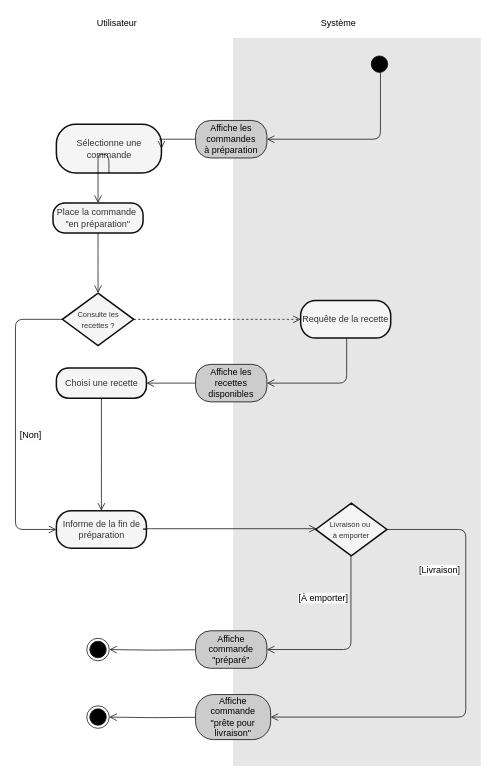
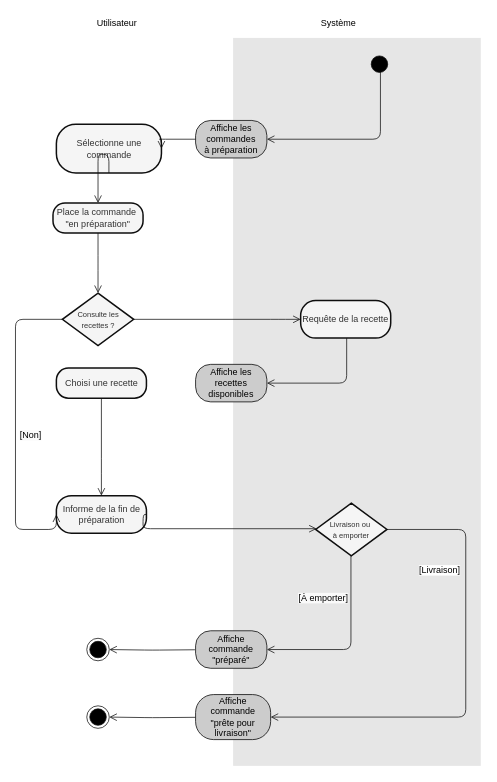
  <mxCell id="0" />
  <mxCell id="1" parent="0" />
  <mxCell id="2" value="" style="rounded=0;whiteSpace=wrap;html=1;strokeColor=none;fillColor=#E6E6E6;" vertex="1" parent="1"><mxGeometry x="310" y="50" width="330" height="970" as="geometry" /></mxCell>
  <mxCell id="3" value="" style="ellipse;html=1;shape=startState;fillColor=#000000;shadow=0;sketch=0;strokeColor=#0F0F0F;" vertex="1" parent="1"><mxGeometry x="490" y="70" width="30" height="30" as="geometry" /></mxCell>
  <mxCell id="4" value="" style="edgeStyle=orthogonalEdgeStyle;html=1;verticalAlign=bottom;endArrow=open;endSize=8;strokeColor=#0F0F0F;exitX=0.544;exitY=0.839;exitDx=0;exitDy=0;exitPerimeter=0;entryX=1;entryY=0.5;entryDx=0;entryDy=0;" edge="1" parent="1" source="3" target="5"><mxGeometry relative="1" as="geometry"><mxPoint x="480.13" y="150" as="targetPoint" /><mxPoint x="218" y="296" as="sourcePoint" /><Array as="points"><mxPoint x="506" y="185" /></Array></mxGeometry></mxCell>
  <mxCell id="5" value="Affiche les commandes&lt;br&gt;à préparation" style="rounded=1;whiteSpace=wrap;html=1;arcSize=40;shadow=0;sketch=0;fillColor=#CCCCCC;" vertex="1" parent="1"><mxGeometry x="260" y="160" width="95" height="50" as="geometry" /></mxCell>
  <mxCell id="6" value="Sélectionne une commande" style="rounded=1;whiteSpace=wrap;html=1;arcSize=40;fillColor=#f5f5f5;shadow=0;sketch=0;fontColor=#333333;strokeWidth=2;strokeColor=#0F0F0F;" vertex="1" parent="1"><mxGeometry x="74.5" y="165" width="140" height="65" as="geometry" /></mxCell>
  <mxCell id="7" value="" style="edgeStyle=orthogonalEdgeStyle;html=1;verticalAlign=bottom;endArrow=open;endSize=8;strokeColor=#0F0F0F;exitX=0;exitY=0.5;exitDx=0;exitDy=0;entryX=1;entryY=0.5;entryDx=0;entryDy=0;" edge="1" parent="1" source="5" target="6"><mxGeometry relative="1" as="geometry"><mxPoint x="181" y="189.83" as="targetPoint" /><mxPoint x="332.32" y="130" as="sourcePoint" /><Array as="points"><mxPoint x="210" y="185" /><mxPoint x="210" y="185" /></Array></mxGeometry></mxCell>
  <mxCell id="8" value="Place la commande&amp;nbsp;&lt;br&gt;&quot;en préparation&quot;" style="rounded=1;whiteSpace=wrap;html=1;arcSize=40;fillColor=#f5f5f5;shadow=0;sketch=0;fontColor=#333333;strokeWidth=2;strokeColor=#0F0F0F;" vertex="1" parent="1"><mxGeometry x="70" y="270" width="120" height="40" as="geometry" /></mxCell>
  <mxCell id="9" value="" style="edgeStyle=orthogonalEdgeStyle;html=1;verticalAlign=bottom;endArrow=open;endSize=8;strokeColor=#0F0F0F;exitX=0.5;exitY=1;exitDx=0;exitDy=0;" edge="1" parent="1" source="6"><mxGeometry relative="1" as="geometry"><mxPoint x="130" y="270" as="targetPoint" /><mxPoint x="270" y="195" as="sourcePoint" /><Array as="points"><mxPoint x="130" y="205" /></Array></mxGeometry></mxCell>
- <mxCell id="10" value="Informe de la fin de préparation" style="rounded=1;whiteSpace=wrap;html=1;arcSize=40;fillColor=#f5f5f5;shadow=0;sketch=0;fontColor=#333333;strokeWidth=2;strokeColor=#0F0F0F;" vertex="1" parent="1"><mxGeometry x="74.5" y="680" width="120" height="50" as="geometry" /></mxCell>
+ <mxCell id="10" value="Informe de la fin de préparation" style="rounded=1;whiteSpace=wrap;html=1;arcSize=40;fillColor=#f5f5f5;shadow=0;sketch=0;fontColor=#333333;strokeWidth=2;strokeColor=#0F0F0F;" vertex="1" parent="1"><mxGeometry x="74.5" y="660" width="120" height="50" as="geometry" /></mxCell>
  <mxCell id="11" value="" style="edgeStyle=orthogonalEdgeStyle;html=1;verticalAlign=bottom;endArrow=open;endSize=8;strokeColor=#0F0F0F;exitX=0.5;exitY=1;exitDx=0;exitDy=0;" edge="1" parent="1" source="8"><mxGeometry relative="1" as="geometry"><mxPoint x="130" y="390" as="targetPoint" /><mxPoint x="129.71" y="320" as="sourcePoint" /><Array as="points" /></mxGeometry></mxCell>
  <mxCell id="12" value="&lt;font style=&quot;font-size: 10px&quot;&gt;Livraison ou&amp;nbsp;&lt;br&gt;à emporter&lt;/font&gt;" style="rhombus;whiteSpace=wrap;html=1;fillColor=#f5f5f5;shadow=0;sketch=0;fontColor=#333333;strokeWidth=2;strokeColor=#0F0F0F;" vertex="1" parent="1"><mxGeometry x="420" y="670" width="95" height="70" as="geometry" /></mxCell>
  <mxCell id="13" value="" style="edgeStyle=orthogonalEdgeStyle;html=1;verticalAlign=bottom;endArrow=open;endSize=8;strokeColor=#0F0F0F;exitX=1;exitY=0.5;exitDx=0;exitDy=0;" edge="1" parent="1" source="10" target="12"><mxGeometry relative="1" as="geometry"><mxPoint x="220" y="703.5" as="targetPoint" /><mxPoint x="260" y="570" as="sourcePoint" /><Array as="points"><mxPoint x="190" y="704" /></Array></mxGeometry></mxCell>
  <mxCell id="14" value="" style="edgeStyle=orthogonalEdgeStyle;html=1;verticalAlign=bottom;endArrow=open;endSize=8;strokeColor=#0F0F0F;exitX=0.5;exitY=1;exitDx=0;exitDy=0;entryX=1;entryY=0.5;entryDx=0;entryDy=0;" edge="1" parent="1" target="16"><mxGeometry relative="1" as="geometry"><mxPoint x="467" y="805" as="targetPoint" /><mxPoint x="467" y="740" as="sourcePoint" /><Array as="points"><mxPoint x="467" y="865" /></Array></mxGeometry></mxCell>
  <mxCell id="15" value="" style="edgeStyle=orthogonalEdgeStyle;html=1;verticalAlign=bottom;endArrow=open;endSize=8;strokeColor=#0F0F0F;exitX=1;exitY=0.5;exitDx=0;exitDy=0;entryX=1;entryY=0.5;entryDx=0;entryDy=0;" edge="1" parent="1" source="12" target="19"><mxGeometry relative="1" as="geometry"><mxPoint x="620" y="911" as="targetPoint" /><mxPoint x="516.32" y="425.17" as="sourcePoint" /><Array as="points"><mxPoint x="620" y="705" /><mxPoint x="620" y="955" /></Array></mxGeometry></mxCell>
  <mxCell id="16" value="Affiche commande&lt;br&gt;&quot;préparé&quot;" style="rounded=1;whiteSpace=wrap;html=1;arcSize=40;shadow=0;sketch=0;fillColor=#CCCCCC;" vertex="1" parent="1"><mxGeometry x="260" y="840" width="95" height="50" as="geometry" /></mxCell>
  <mxCell id="17" value="" style="edgeStyle=orthogonalEdgeStyle;html=1;verticalAlign=bottom;endArrow=open;endSize=8;strokeColor=#0F0F0F;entryX=1;entryY=0.5;entryDx=0;entryDy=0;exitX=0.559;exitY=0.586;exitDx=0;exitDy=0;exitPerimeter=0;" edge="1" parent="1" target="18"><mxGeometry relative="1" as="geometry"><mxPoint x="161.86" y="955" as="targetPoint" /><Array as="points" /><mxPoint x="260" y="955.31" as="sourcePoint" /></mxGeometry></mxCell>
  <mxCell id="18" value="" style="ellipse;html=1;shape=endState;fillColor=#000000;shadow=0;sketch=0;strokeColor=#0F0F0F;" vertex="1" parent="1"><mxGeometry x="115" y="940" width="30" height="30" as="geometry" /></mxCell>
  <mxCell id="19" value="Affiche commande&lt;br&gt;&quot;prête pour livraison&quot;" style="rounded=1;whiteSpace=wrap;html=1;arcSize=40;shadow=0;sketch=0;fillColor=#CCCCCC;" vertex="1" parent="1"><mxGeometry x="260" y="925" width="100" height="60" as="geometry" /></mxCell>
  <mxCell id="20" value="" style="edgeStyle=orthogonalEdgeStyle;html=1;verticalAlign=bottom;endArrow=open;endSize=8;strokeColor=#0F0F0F;entryX=1;entryY=0.5;entryDx=0;entryDy=0;exitX=0.559;exitY=0.586;exitDx=0;exitDy=0;exitPerimeter=0;" edge="1" parent="1" target="21"><mxGeometry relative="1" as="geometry"><mxPoint x="161" y="865" as="targetPoint" /><Array as="points" /><mxPoint x="259.14" y="865.31" as="sourcePoint" /></mxGeometry></mxCell>
  <mxCell id="21" value="" style="ellipse;html=1;shape=endState;fillColor=#000000;shadow=0;sketch=0;strokeColor=#0F0F0F;" vertex="1" parent="1"><mxGeometry x="115" y="850" width="30" height="30" as="geometry" /></mxCell>
  <mxCell id="22" value="Système" style="text;html=1;align=center;verticalAlign=middle;resizable=0;points=[];autosize=1;strokeColor=none;" vertex="1" parent="1"><mxGeometry x="420" y="20" width="60" height="20" as="geometry" /></mxCell>
  <mxCell id="23" value="Utilisateur" style="text;html=1;align=center;verticalAlign=middle;resizable=0;points=[];autosize=1;strokeColor=none;" vertex="1" parent="1"><mxGeometry x="120" y="20" width="70" height="20" as="geometry" /></mxCell>
  <mxCell id="24" value="&lt;span style=&quot;background-color: rgb(255 , 255 , 255)&quot;&gt;[Livraison]&lt;/span&gt;" style="text;html=1;align=center;verticalAlign=middle;resizable=0;points=[];autosize=1;strokeColor=none;" vertex="1" parent="1"><mxGeometry x="550" y="750" width="70" height="20" as="geometry" /></mxCell>
  <mxCell id="25" value="&lt;span style=&quot;background-color: rgb(250 , 250 , 250)&quot;&gt;[À emporter]&lt;/span&gt;" style="text;html=1;align=center;verticalAlign=middle;resizable=0;points=[];autosize=1;strokeColor=none;" vertex="1" parent="1"><mxGeometry x="390" y="787" width="80" height="20" as="geometry" /></mxCell>
  <mxCell id="26" value="&lt;font size=&quot;1&quot;&gt;Consulte les recettes ?&lt;/font&gt;" style="rhombus;whiteSpace=wrap;html=1;fillColor=#f5f5f5;shadow=0;sketch=0;fontColor=#333333;strokeWidth=2;strokeColor=#0F0F0F;" vertex="1" parent="1"><mxGeometry x="82.5" y="390" width="95" height="70" as="geometry" /></mxCell>
  <mxCell id="27" value="" style="edgeStyle=orthogonalEdgeStyle;html=1;verticalAlign=bottom;endArrow=open;endSize=8;strokeColor=#0F0F0F;exitX=0;exitY=0.5;exitDx=0;exitDy=0;entryX=0;entryY=0.5;entryDx=0;entryDy=0;" edge="1" parent="1" source="26" target="10"><mxGeometry relative="1" as="geometry"><mxPoint x="431.357" y="624" as="targetPoint" /><mxPoint x="200" y="625" as="sourcePoint" /><Array as="points"><mxPoint x="20" y="425" /><mxPoint x="20" y="705" /></Array></mxGeometry></mxCell>
  <mxCell id="28" value="&lt;span style=&quot;background-color: rgb(250 , 250 , 250)&quot;&gt;[Non]&lt;/span&gt;" style="text;html=1;align=center;verticalAlign=middle;resizable=0;points=[];autosize=1;strokeColor=none;" vertex="1" parent="1"><mxGeometry x="20" y="570" width="40" height="20" as="geometry" /></mxCell>
- <mxCell id="29" value="" style="edgeStyle=orthogonalEdgeStyle;html=1;verticalAlign=bottom;endArrow=open;endSize=8;strokeColor=#0F0F0F;exitX=1;exitY=0.5;exitDx=0;exitDy=0;entryX=0;entryY=0.5;entryDx=0;entryDy=0;dashed=1;" edge="1" parent="1" source="26" target="30"><mxGeometry relative="1" as="geometry"><mxPoint x="270" y="370" as="targetPoint" /><mxPoint x="200" y="625" as="sourcePoint" /><Array as="points"><mxPoint x="370" y="425" /><mxPoint x="370" y="425" /></Array></mxGeometry></mxCell>
+ <mxCell id="29" value="" style="edgeStyle=orthogonalEdgeStyle;html=1;verticalAlign=bottom;endArrow=open;endSize=8;strokeColor=#0F0F0F;exitX=1;exitY=0.5;exitDx=0;exitDy=0;entryX=0;entryY=0.5;entryDx=0;entryDy=0;" edge="1" parent="1" source="26" target="30"><mxGeometry relative="1" as="geometry"><mxPoint x="270" y="370" as="targetPoint" /><mxPoint x="200" y="625" as="sourcePoint" /><Array as="points"><mxPoint x="370" y="425" /><mxPoint x="370" y="425" /></Array></mxGeometry></mxCell>
  <mxCell id="30" value="Requête de la recette" style="rounded=1;whiteSpace=wrap;html=1;arcSize=40;fillColor=#f5f5f5;shadow=0;sketch=0;fontColor=#333333;strokeWidth=2;strokeColor=#0F0F0F;" vertex="1" parent="1"><mxGeometry x="400" y="400" width="120" height="50" as="geometry" /></mxCell>
  <mxCell id="31" value="Affiche les recettes disponibles" style="rounded=1;whiteSpace=wrap;html=1;arcSize=40;shadow=0;sketch=0;fillColor=#CCCCCC;" vertex="1" parent="1"><mxGeometry x="260" y="485" width="95" height="50" as="geometry" /></mxCell>
  <mxCell id="32" value="" style="edgeStyle=orthogonalEdgeStyle;html=1;verticalAlign=bottom;endArrow=open;endSize=8;strokeColor=#0F0F0F;exitX=0.544;exitY=0.839;exitDx=0;exitDy=0;exitPerimeter=0;entryX=1;entryY=0.5;entryDx=0;entryDy=0;" edge="1" parent="1" target="31"><mxGeometry relative="1" as="geometry"><mxPoint x="360" y="510" as="targetPoint" /><mxPoint x="461.32" y="450" as="sourcePoint" /><Array as="points"><mxPoint x="461" y="510" /></Array></mxGeometry></mxCell>
  <mxCell id="33" value="Choisi une recette" style="rounded=1;whiteSpace=wrap;html=1;arcSize=40;fillColor=#f5f5f5;shadow=0;sketch=0;fontColor=#333333;strokeWidth=2;strokeColor=#0F0F0F;" vertex="1" parent="1"><mxGeometry x="74.5" y="490" width="120" height="40" as="geometry" /></mxCell>
- <mxCell id="34" value="" style="edgeStyle=orthogonalEdgeStyle;html=1;verticalAlign=bottom;endArrow=open;endSize=8;strokeColor=#0F0F0F;exitX=0;exitY=0.5;exitDx=0;exitDy=0;entryX=1;entryY=0.5;entryDx=0;entryDy=0;" edge="1" parent="1" source="31" target="33"><mxGeometry relative="1" as="geometry"><mxPoint x="365" y="520" as="targetPoint" /><mxPoint x="471.32" y="460" as="sourcePoint" /><Array as="points"><mxPoint x="230" y="510" /><mxPoint x="230" y="510" /></Array></mxGeometry></mxCell>
  <mxCell id="35" value="" style="edgeStyle=orthogonalEdgeStyle;html=1;verticalAlign=bottom;endArrow=open;endSize=8;strokeColor=#0F0F0F;exitX=0.5;exitY=1;exitDx=0;exitDy=0;entryX=0.5;entryY=0;entryDx=0;entryDy=0;" edge="1" parent="1" source="33" target="10"><mxGeometry relative="1" as="geometry"><mxPoint x="307.5" y="600" as="targetPoint" /><mxPoint x="206.32" y="540" as="sourcePoint" /><Array as="points"><mxPoint x="135" y="620" /><mxPoint x="135" y="620" /></Array></mxGeometry></mxCell>
